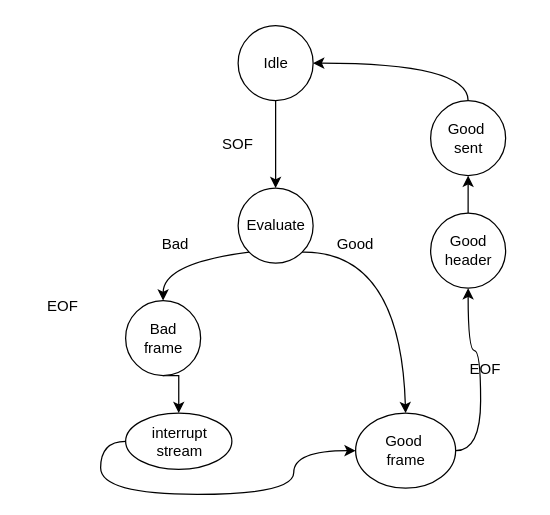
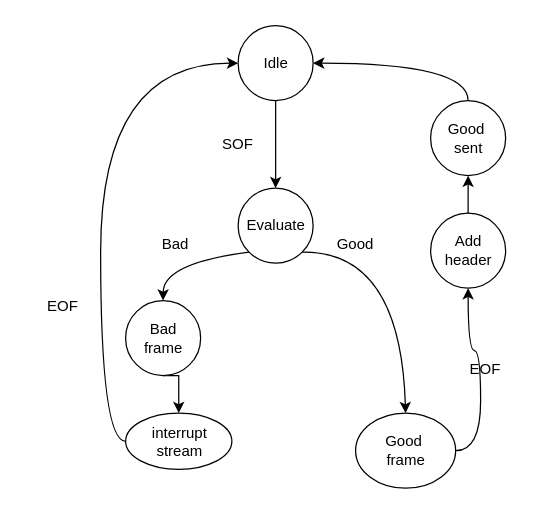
  <mxCell id="0" />
  <mxCell id="1" parent="0" />
  <mxCell id="2" style="edgeStyle=orthogonalEdgeStyle;rounded=0;orthogonalLoop=1;jettySize=auto;html=1;exitX=0.5;exitY=1;exitDx=0;exitDy=0;entryX=0.5;entryY=0;entryDx=0;entryDy=0;" parent="1" source="3" target="4" edge="1"><mxGeometry relative="1" as="geometry" /></mxCell>
  <mxCell id="3" value="Idle" style="shape=ellipse;html=1;dashed=0;whitespace=wrap;aspect=fixed;perimeter=ellipsePerimeter;" parent="1" vertex="1"><mxGeometry x="190" y="20" width="60" height="60" as="geometry" /></mxCell>
  <mxCell id="4" value="Evaluate" style="shape=ellipse;html=1;dashed=0;whitespace=wrap;aspect=fixed;perimeter=ellipsePerimeter;" parent="1" vertex="1"><mxGeometry x="190" y="150" width="60" height="60" as="geometry" /></mxCell>
  <mxCell id="5" style="edgeStyle=orthogonalEdgeStyle;rounded=0;orthogonalLoop=1;jettySize=auto;html=1;exitX=1;exitY=0.5;exitDx=0;exitDy=0;entryX=0.5;entryY=1;entryDx=0;entryDy=0;curved=1;" edge="1" parent="1" source="6" target="19"><mxGeometry relative="1" as="geometry" /></mxCell>
  <mxCell id="6" value="Good&amp;nbsp;&lt;br&gt;frame" style="shape=ellipse;html=1;dashed=0;whitespace=wrap;aspect=fixed;perimeter=ellipsePerimeter;" parent="1" vertex="1"><mxGeometry x="284" y="330" width="80" height="60" as="geometry" /></mxCell>
  <mxCell id="7" style="edgeStyle=orthogonalEdgeStyle;rounded=0;orthogonalLoop=1;jettySize=auto;html=1;exitX=0.5;exitY=1;exitDx=0;exitDy=0;entryX=0.5;entryY=0;entryDx=0;entryDy=0;" parent="1" source="8" target="10" edge="1"><mxGeometry relative="1" as="geometry" /></mxCell>
  <mxCell id="8" value="Bad&lt;br&gt;frame" style="shape=ellipse;html=1;dashed=0;whitespace=wrap;aspect=fixed;perimeter=ellipsePerimeter;" parent="1" vertex="1"><mxGeometry x="100" y="240" width="60" height="60" as="geometry" /></mxCell>
- <mxCell id="9" style="edgeStyle=orthogonalEdgeStyle;curved=1;rounded=0;orthogonalLoop=1;jettySize=auto;html=1;exitX=0;exitY=0.5;exitDx=0;exitDy=0;" parent="1" source="10" target="6" edge="1"><mxGeometry relative="1" as="geometry" /></mxCell>
+ <mxCell id="9" style="edgeStyle=orthogonalEdgeStyle;curved=1;rounded=0;orthogonalLoop=1;jettySize=auto;html=1;exitX=0;exitY=0.5;exitDx=0;exitDy=0;entryX=0;entryY=0.5;entryDx=0;entryDy=0;" parent="1" source="10" target="3" edge="1"><mxGeometry relative="1" as="geometry" /></mxCell>
  <mxCell id="10" value="interrupt&lt;br&gt;stream" style="shape=ellipse;html=1;dashed=0;whitespace=wrap;aspect=fixed;perimeter=ellipsePerimeter;" parent="1" vertex="1"><mxGeometry x="100" y="330" width="85" height="45" as="geometry" /></mxCell>
  <mxCell id="11" value="SOF" style="text;html=1;strokeColor=none;fillColor=none;align=center;verticalAlign=middle;whiteSpace=wrap;rounded=0;" parent="1" vertex="1"><mxGeometry x="160" y="100" width="60" height="30" as="geometry" /></mxCell>
  <mxCell id="12" value="" style="curved=1;endArrow=classic;html=1;rounded=0;exitX=0;exitY=1;exitDx=0;exitDy=0;entryX=0.5;entryY=0;entryDx=0;entryDy=0;" parent="1" source="4" target="8" edge="1"><mxGeometry width="50" height="50" relative="1" as="geometry"><mxPoint x="190" y="290" as="sourcePoint" /><mxPoint x="240" y="240" as="targetPoint" /><Array as="points"><mxPoint x="130" y="210" /></Array></mxGeometry></mxCell>
  <mxCell id="13" value="" style="curved=1;endArrow=classic;html=1;rounded=0;exitX=1;exitY=1;exitDx=0;exitDy=0;entryX=0.5;entryY=0;entryDx=0;entryDy=0;" parent="1" source="4" target="6" edge="1"><mxGeometry width="50" height="50" relative="1" as="geometry"><mxPoint x="259.397" y="220.003" as="sourcePoint" /><mxPoint x="180.61" y="258.79" as="targetPoint" /><Array as="points"><mxPoint x="320" y="200" /></Array></mxGeometry></mxCell>
  <mxCell id="14" value="EOF" style="text;html=1;strokeColor=none;fillColor=none;align=center;verticalAlign=middle;whiteSpace=wrap;rounded=0;" parent="1" vertex="1"><mxGeometry x="358" y="280" width="60" height="30" as="geometry" /></mxCell>
  <mxCell id="15" value="Good" style="text;html=1;strokeColor=none;fillColor=none;align=center;verticalAlign=middle;whiteSpace=wrap;rounded=0;" parent="1" vertex="1"><mxGeometry x="254" y="180" width="60" height="30" as="geometry" /></mxCell>
  <mxCell id="16" value="Bad" style="text;html=1;strokeColor=none;fillColor=none;align=center;verticalAlign=middle;whiteSpace=wrap;rounded=0;" parent="1" vertex="1"><mxGeometry x="110" y="180" width="60" height="30" as="geometry" /></mxCell>
  <mxCell id="17" value="EOF" style="text;html=1;strokeColor=none;fillColor=none;align=center;verticalAlign=middle;whiteSpace=wrap;rounded=0;" parent="1" vertex="1"><mxGeometry x="20" y="230" width="60" height="30" as="geometry" /></mxCell>
  <mxCell id="18" style="edgeStyle=orthogonalEdgeStyle;curved=1;rounded=0;orthogonalLoop=1;jettySize=auto;html=1;exitX=0.5;exitY=0;exitDx=0;exitDy=0;entryX=0.5;entryY=1;entryDx=0;entryDy=0;" edge="1" parent="1" source="19" target="21"><mxGeometry relative="1" as="geometry" /></mxCell>
- <mxCell id="19" value="Good&lt;br&gt;header" style="shape=ellipse;html=1;dashed=0;whitespace=wrap;aspect=fixed;perimeter=ellipsePerimeter;" vertex="1" parent="1"><mxGeometry x="344" y="170" width="60" height="60" as="geometry" /></mxCell>
+ <mxCell id="19" value="Add&lt;br&gt;header" style="shape=ellipse;html=1;dashed=0;whitespace=wrap;aspect=fixed;perimeter=ellipsePerimeter;" vertex="1" parent="1"><mxGeometry x="344" y="170" width="60" height="60" as="geometry" /></mxCell>
  <mxCell id="20" style="edgeStyle=orthogonalEdgeStyle;curved=1;rounded=0;orthogonalLoop=1;jettySize=auto;html=1;exitX=0.5;exitY=0;exitDx=0;exitDy=0;entryX=1;entryY=0.5;entryDx=0;entryDy=0;" edge="1" parent="1" source="21" target="3"><mxGeometry relative="1" as="geometry" /></mxCell>
  <mxCell id="21" value="Good&amp;nbsp;&lt;br&gt;sent" style="shape=ellipse;html=1;dashed=0;whitespace=wrap;aspect=fixed;perimeter=ellipsePerimeter;" vertex="1" parent="1"><mxGeometry x="344" y="80" width="60" height="60" as="geometry" /></mxCell>
